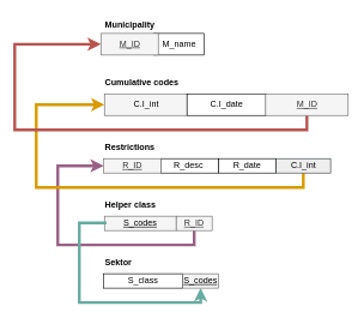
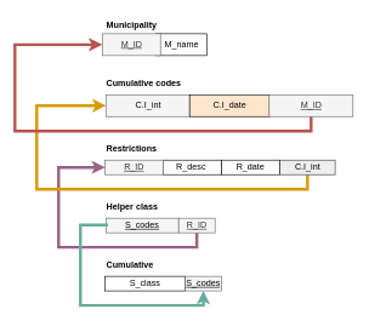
  <mxCell id="0" />
  <mxCell id="1" parent="0" />
  <mxCell id="2" value="M_name" style="html=1;" parent="1" vertex="1"><mxGeometry x="214" y="46" width="70" height="30" as="geometry" /></mxCell>
  <mxCell id="3" value="Municipality" style="text;strokeColor=none;fillColor=none;align=left;verticalAlign=top;spacingLeft=4;spacingRight=4;overflow=hidden;rotatable=0;points=[[0,0.5],[1,0.5]];portConstraint=eastwest;fontStyle=1" parent="1" vertex="1"><mxGeometry x="140" y="20" width="120" height="26" as="geometry" /></mxCell>
  <mxCell id="4" value="&lt;span style=&quot;color: rgb(0 , 0 , 0)&quot;&gt;C.I_int&lt;/span&gt;" style="html=1;fillColor=#f5f5f5;strokeColor=#666666;fontColor=#333333;" parent="1" vertex="1"><mxGeometry x="145" y="130" width="115" height="30" as="geometry" /></mxCell>
  <mxCell id="5" value="Cumulative codes" style="text;strokeColor=none;fillColor=none;align=left;verticalAlign=top;spacingLeft=4;spacingRight=4;overflow=hidden;rotatable=0;points=[[0,0.5],[1,0.5]];portConstraint=eastwest;fontStyle=1" parent="1" vertex="1"><mxGeometry x="140" y="100" width="140" height="26" as="geometry" /></mxCell>
- <mxCell id="6" value="C.I_date" style="html=1;fillColor=#FFFFFF;" parent="1" vertex="1"><mxGeometry x="260" y="130" width="110" height="30" as="geometry" /></mxCell>
+ <mxCell id="6" value="C.I_date" style="html=1;fillColor=#ffe6cc;" parent="1" vertex="1"><mxGeometry x="260" y="130" width="110" height="30" as="geometry" /></mxCell>
  <mxCell id="7" value="&lt;u&gt;M_ID&lt;/u&gt;" style="html=1;fillColor=#f5f5f5;strokeColor=#666666;fontColor=#333333;" parent="1" vertex="1"><mxGeometry x="140" y="46" width="80" height="30" as="geometry" /></mxCell>
  <mxCell id="8" value="Helper class" style="text;strokeColor=none;fillColor=none;align=left;verticalAlign=top;spacingLeft=4;spacingRight=4;overflow=hidden;rotatable=0;points=[[0,0.5],[1,0.5]];portConstraint=eastwest;fontStyle=1" parent="1" vertex="1"><mxGeometry x="140" y="270" width="140" height="26" as="geometry" /></mxCell>
  <mxCell id="9" value="&lt;span style=&quot;color: rgb(0 , 0 , 0)&quot;&gt;&lt;u&gt;S_codes&lt;/u&gt;&lt;/span&gt;" style="rounded=0;whiteSpace=wrap;html=1;strokeWidth=1;fontStyle=0;fillColor=#f5f5f5;strokeColor=#666666;fontColor=#333333;" parent="1" vertex="1"><mxGeometry x="145" y="300" width="100" height="20" as="geometry" /></mxCell>
  <mxCell id="10" style="edgeStyle=orthogonalEdgeStyle;rounded=0;orthogonalLoop=1;jettySize=auto;html=1;strokeWidth=4;fillColor=#e6d0de;strokeColor=#996185;gradientColor=#d5739d;exitX=0.5;exitY=1;exitDx=0;exitDy=0;entryX=0;entryY=0.5;entryDx=0;entryDy=0;" parent="1" source="14" target="18" edge="1"><mxGeometry relative="1" as="geometry"><Array as="points"><mxPoint x="270" y="340" /><mxPoint x="80" y="340" /><mxPoint x="80" y="230" /></Array><mxPoint x="100" y="310" as="targetPoint" /></mxGeometry></mxCell>
  <mxCell id="11" value="Restrictions" style="text;strokeColor=none;fillColor=none;align=left;verticalAlign=top;spacingLeft=4;spacingRight=4;overflow=hidden;rotatable=0;points=[[0,0.5],[1,0.5]];portConstraint=eastwest;fontStyle=1" parent="1" vertex="1"><mxGeometry x="140" y="190" width="140" height="26" as="geometry" /></mxCell>
  <mxCell id="12" value="R_desc&amp;nbsp;" style="rounded=0;whiteSpace=wrap;html=1;strokeWidth=1;" parent="1" vertex="1"><mxGeometry x="224" y="220" width="80" height="20" as="geometry" /></mxCell>
  <mxCell id="13" style="edgeStyle=orthogonalEdgeStyle;rounded=0;orthogonalLoop=1;jettySize=auto;html=1;entryX=0;entryY=0.5;entryDx=0;entryDy=0;strokeWidth=4;fillColor=#ffe6cc;strokeColor=#d79b00;exitX=0.5;exitY=1;exitDx=0;exitDy=0;" parent="1" source="16" target="4" edge="1"><mxGeometry relative="1" as="geometry"><Array as="points"><mxPoint x="422" y="260" /><mxPoint x="50" y="260" /><mxPoint x="50" y="145" /></Array><mxPoint x="670" y="240" as="sourcePoint" /></mxGeometry></mxCell>
  <mxCell id="14" value="&lt;u&gt;R_ID&lt;/u&gt;" style="rounded=0;whiteSpace=wrap;html=1;strokeWidth=1;fillColor=#f5f5f5;strokeColor=#666666;fontColor=#333333;" parent="1" vertex="1"><mxGeometry x="245" y="300" width="50" height="20" as="geometry" /></mxCell>
  <mxCell id="15" style="edgeStyle=orthogonalEdgeStyle;rounded=0;orthogonalLoop=1;jettySize=auto;html=1;entryX=0;entryY=0.5;entryDx=0;entryDy=0;strokeWidth=4;fillColor=#f8cecc;strokeColor=#b85450;exitX=0.5;exitY=1;exitDx=0;exitDy=0;" parent="1" source="19" target="7" edge="1"><mxGeometry relative="1" as="geometry"><Array as="points"><mxPoint x="427" y="180" /><mxPoint x="20" y="180" /><mxPoint x="20" y="61" /></Array></mxGeometry></mxCell>
  <mxCell id="16" value="C.I_int" style="html=1;fillColor=#eeeeee;strokeColor=#36393d;" parent="1" vertex="1"><mxGeometry x="384" y="220" width="76" height="20" as="geometry" /></mxCell>
  <mxCell id="17" value="R_date" style="rounded=0;whiteSpace=wrap;html=1;strokeWidth=1;" parent="1" vertex="1"><mxGeometry x="304" y="220" width="80" height="20" as="geometry" /></mxCell>
  <mxCell id="18" value="&lt;u&gt;R_ID&lt;/u&gt;" style="rounded=0;whiteSpace=wrap;html=1;strokeWidth=1;fillColor=#f5f5f5;strokeColor=#666666;fontColor=#333333;" parent="1" vertex="1"><mxGeometry x="144" y="220" width="80" height="20" as="geometry" /></mxCell>
  <mxCell id="19" value="&lt;u&gt;M_ID&lt;/u&gt;" style="html=1;fillColor=#f5f5f5;strokeColor=#666666;fontColor=#333333;" parent="1" vertex="1"><mxGeometry x="369.5" y="130" width="115" height="30" as="geometry" /></mxCell>
- <mxCell id="20" value="Sektor" style="text;strokeColor=none;fillColor=none;align=left;verticalAlign=top;spacingLeft=4;spacingRight=4;overflow=hidden;rotatable=0;points=[[0,0.5],[1,0.5]];portConstraint=eastwest;fontStyle=1" parent="1" vertex="1"><mxGeometry x="140" y="350" width="140" height="26" as="geometry" /></mxCell>
+ <mxCell id="20" value="Cumulative" style="text;strokeColor=none;fillColor=none;align=left;verticalAlign=top;spacingLeft=4;spacingRight=4;overflow=hidden;rotatable=0;points=[[0,0.5],[1,0.5]];portConstraint=eastwest;fontStyle=1" parent="1" vertex="1"><mxGeometry x="140" y="350" width="140" height="26" as="geometry" /></mxCell>
  <mxCell id="21" value="S_class" style="rounded=0;whiteSpace=wrap;html=1;strokeWidth=1;" parent="1" vertex="1"><mxGeometry x="144" y="380" width="110" height="20" as="geometry" /></mxCell>
  <mxCell id="22" value="&lt;span style=&quot;color: rgb(0 , 0 , 0)&quot;&gt;&lt;u&gt;S_codes&lt;/u&gt;&lt;/span&gt;" style="rounded=0;whiteSpace=wrap;html=1;strokeWidth=1;fillColor=#f5f5f5;strokeColor=#666666;fontColor=#333333;" parent="1" vertex="1"><mxGeometry x="254" y="380" width="50" height="20" as="geometry" /></mxCell>
  <mxCell id="23" style="edgeStyle=orthogonalEdgeStyle;rounded=0;orthogonalLoop=1;jettySize=auto;html=1;strokeWidth=4;fillColor=#67AB9F;strokeColor=#67AB9F;gradientColor=#d5739d;exitX=0.5;exitY=1;exitDx=0;exitDy=0;entryX=0.027;entryY=0.464;entryDx=0;entryDy=0;entryPerimeter=0;endArrow=none;endFill=0;startArrow=classic;startFill=1;" parent="1" source="22" target="9" edge="1"><mxGeometry relative="1" as="geometry"><Array as="points"><mxPoint x="279" y="420" /><mxPoint x="110" y="420" /><mxPoint x="110" y="309" /></Array><mxPoint x="130" y="310" as="targetPoint" /><mxPoint x="359" y="436" as="sourcePoint" /></mxGeometry></mxCell>
